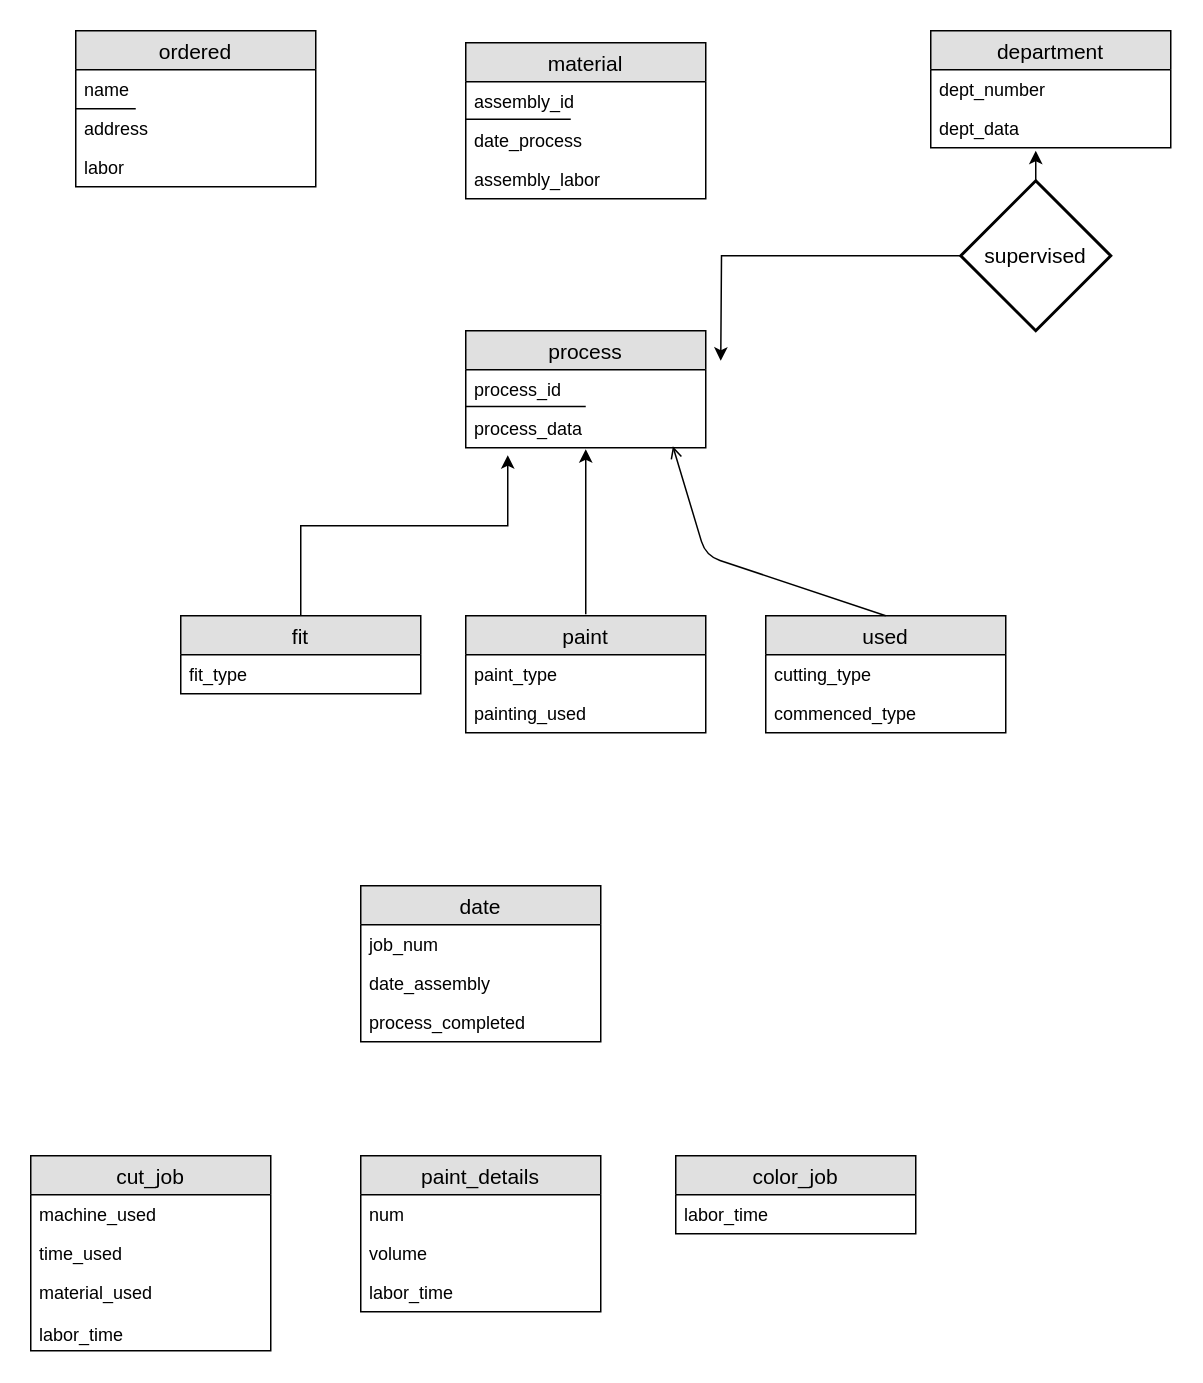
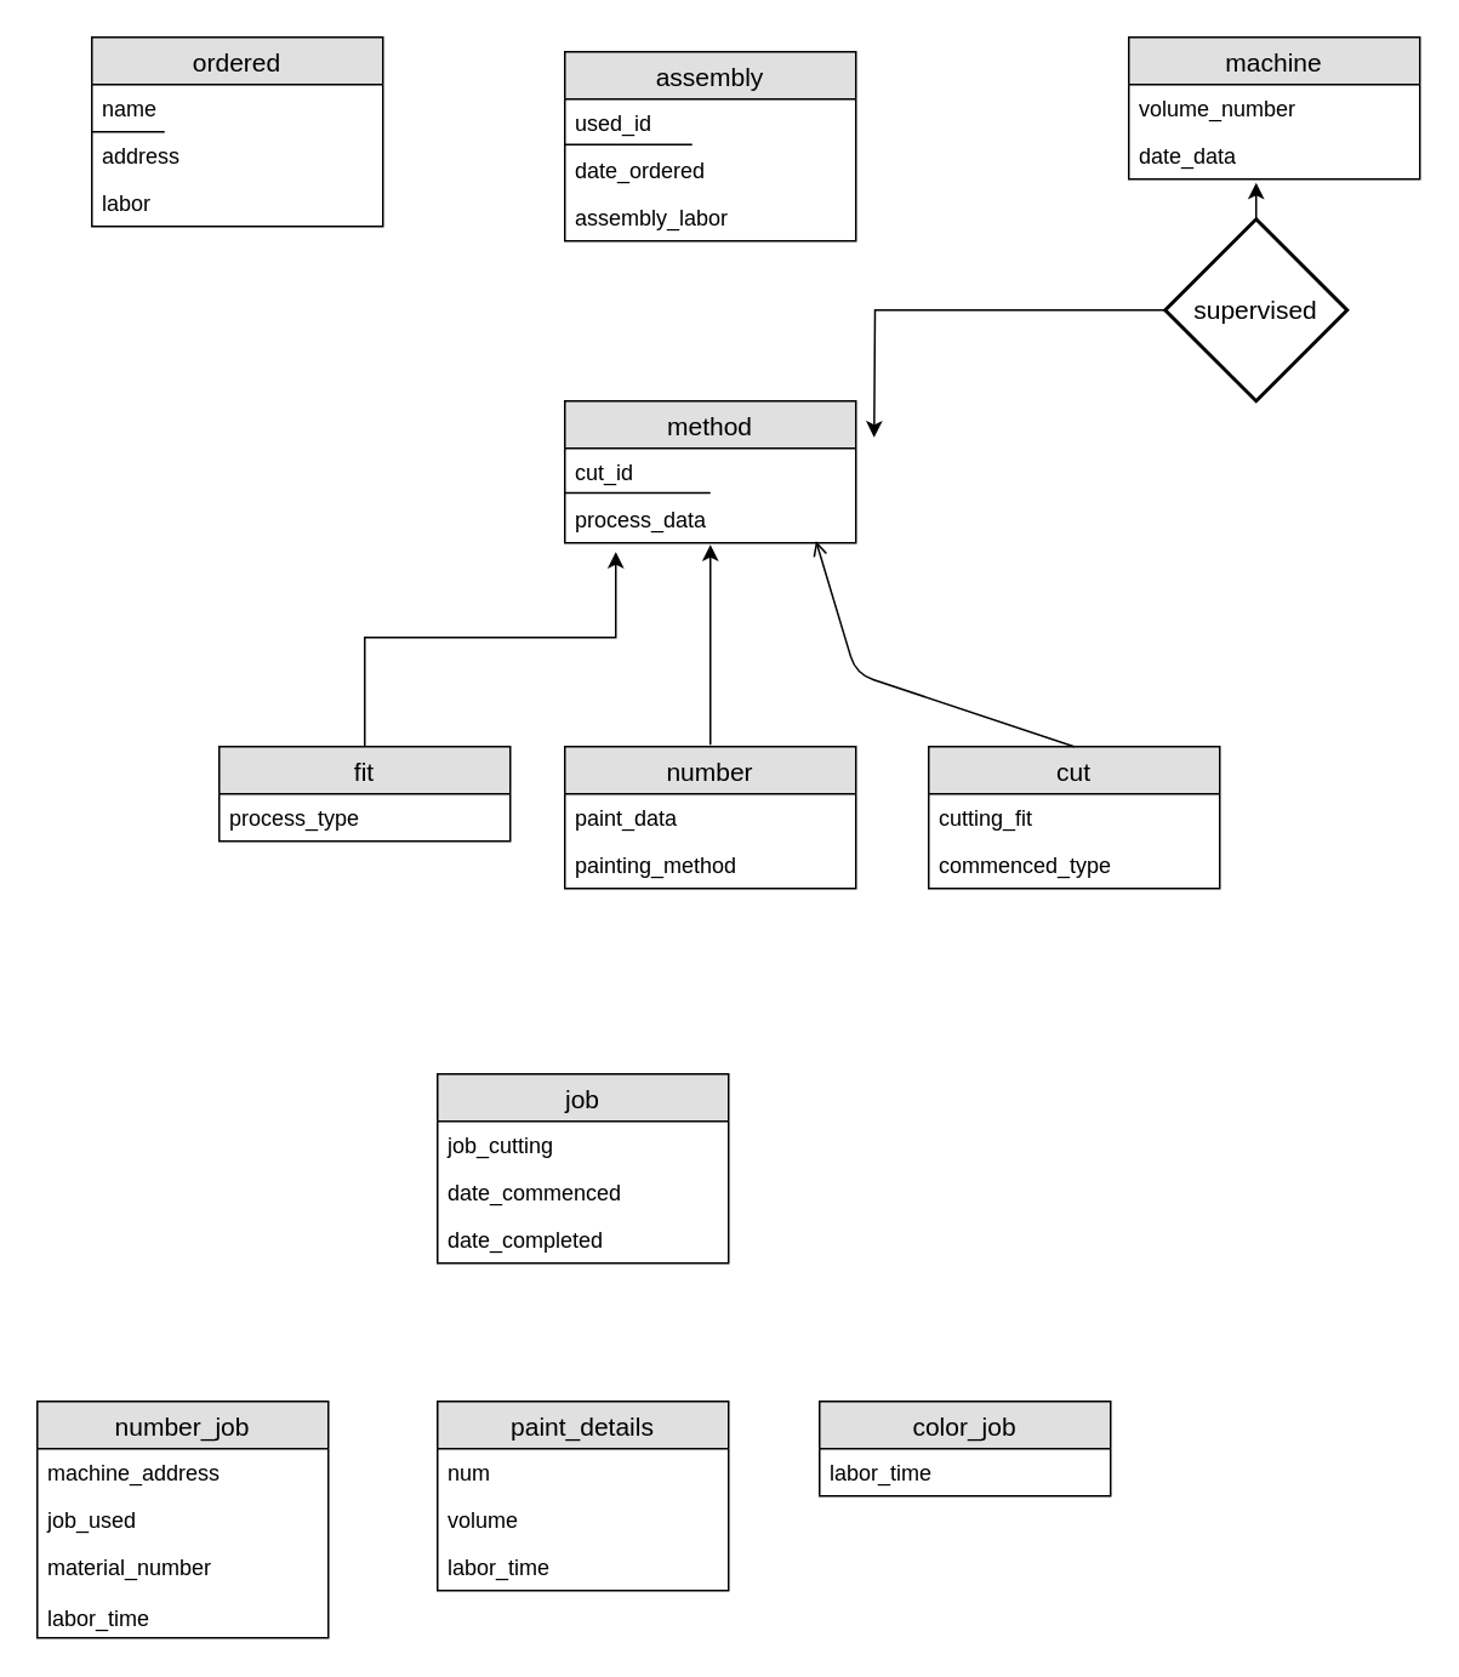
  <mxCell id="0" />
  <mxCell id="1" parent="0" />
  <mxCell id="2" value="ordered" style="swimlane;fontStyle=0;childLayout=stackLayout;horizontal=1;startSize=26;fillColor=#e0e0e0;horizontalStack=0;resizeParent=1;resizeParentMax=0;resizeLast=0;collapsible=1;marginBottom=0;swimlaneFillColor=#ffffff;align=center;fontSize=14;" vertex="1" parent="1"><mxGeometry x="50" y="20" width="160" height="104" as="geometry" /></mxCell>
  <mxCell id="3" value="name" style="text;strokeColor=none;fillColor=none;spacingLeft=4;spacingRight=4;overflow=hidden;rotatable=0;points=[[0,0.5],[1,0.5]];portConstraint=eastwest;fontSize=12;" vertex="1" parent="2"><mxGeometry y="26" width="160" height="26" as="geometry" /></mxCell>
  <mxCell id="4" value="" style="endArrow=none;html=1;" edge="1" parent="2"><mxGeometry width="50" height="50" relative="1" as="geometry"><mxPoint y="52" as="sourcePoint" /><mxPoint x="40" y="52" as="targetPoint" /></mxGeometry></mxCell>
  <mxCell id="5" value="address" style="text;strokeColor=none;fillColor=none;spacingLeft=4;spacingRight=4;overflow=hidden;rotatable=0;points=[[0,0.5],[1,0.5]];portConstraint=eastwest;fontSize=12;" vertex="1" parent="2"><mxGeometry y="52" width="160" height="26" as="geometry" /></mxCell>
  <mxCell id="6" value="labor" style="text;strokeColor=none;fillColor=none;spacingLeft=4;spacingRight=4;overflow=hidden;rotatable=0;points=[[0,0.5],[1,0.5]];portConstraint=eastwest;fontSize=12;" vertex="1" parent="2"><mxGeometry y="78" width="160" height="26" as="geometry" /></mxCell>
- <mxCell id="7" value="material" style="swimlane;fontStyle=0;childLayout=stackLayout;horizontal=1;startSize=26;fillColor=#e0e0e0;horizontalStack=0;resizeParent=1;resizeParentMax=0;resizeLast=0;collapsible=1;marginBottom=0;swimlaneFillColor=#ffffff;align=center;fontSize=14;" vertex="1" parent="1"><mxGeometry x="310" y="28" width="160" height="104" as="geometry" /></mxCell>
- <mxCell id="8" value="assembly_id" style="text;strokeColor=none;fillColor=none;spacingLeft=4;spacingRight=4;overflow=hidden;rotatable=0;points=[[0,0.5],[1,0.5]];portConstraint=eastwest;fontSize=12;" vertex="1" parent="7"><mxGeometry y="26" width="160" height="26" as="geometry" /></mxCell>
+ <mxCell id="7" value="assembly" style="swimlane;fontStyle=0;childLayout=stackLayout;horizontal=1;startSize=26;fillColor=#e0e0e0;horizontalStack=0;resizeParent=1;resizeParentMax=0;resizeLast=0;collapsible=1;marginBottom=0;swimlaneFillColor=#ffffff;align=center;fontSize=14;" vertex="1" parent="1"><mxGeometry x="310" y="28" width="160" height="104" as="geometry" /></mxCell>
+ <mxCell id="8" value="used_id" style="text;strokeColor=none;fillColor=none;spacingLeft=4;spacingRight=4;overflow=hidden;rotatable=0;points=[[0,0.5],[1,0.5]];portConstraint=eastwest;fontSize=12;" vertex="1" parent="7"><mxGeometry y="26" width="160" height="26" as="geometry" /></mxCell>
  <mxCell id="9" value="" style="endArrow=none;html=1;" edge="1" parent="7"><mxGeometry width="50" height="50" relative="1" as="geometry"><mxPoint y="51" as="sourcePoint" /><mxPoint x="70" y="51" as="targetPoint" /></mxGeometry></mxCell>
- <mxCell id="10" value="date_process" style="text;strokeColor=none;fillColor=none;spacingLeft=4;spacingRight=4;overflow=hidden;rotatable=0;points=[[0,0.5],[1,0.5]];portConstraint=eastwest;fontSize=12;" vertex="1" parent="7"><mxGeometry y="52" width="160" height="26" as="geometry" /></mxCell>
+ <mxCell id="10" value="date_ordered" style="text;strokeColor=none;fillColor=none;spacingLeft=4;spacingRight=4;overflow=hidden;rotatable=0;points=[[0,0.5],[1,0.5]];portConstraint=eastwest;fontSize=12;" vertex="1" parent="7"><mxGeometry y="52" width="160" height="26" as="geometry" /></mxCell>
  <mxCell id="11" value="assembly_labor" style="text;strokeColor=none;fillColor=none;spacingLeft=4;spacingRight=4;overflow=hidden;rotatable=0;points=[[0,0.5],[1,0.5]];portConstraint=eastwest;fontSize=12;" vertex="1" parent="7"><mxGeometry y="78" width="160" height="26" as="geometry" /></mxCell>
- <mxCell id="12" value="process" style="swimlane;fontStyle=0;childLayout=stackLayout;horizontal=1;startSize=26;fillColor=#e0e0e0;horizontalStack=0;resizeParent=1;resizeParentMax=0;resizeLast=0;collapsible=1;marginBottom=0;swimlaneFillColor=#ffffff;align=center;fontSize=14;" vertex="1" parent="1"><mxGeometry x="310" y="220" width="160" height="78" as="geometry" /></mxCell>
- <mxCell id="13" value="process_id" style="text;strokeColor=none;fillColor=none;spacingLeft=4;spacingRight=4;overflow=hidden;rotatable=0;points=[[0,0.5],[1,0.5]];portConstraint=eastwest;fontSize=12;" vertex="1" parent="12"><mxGeometry y="26" width="160" height="26" as="geometry" /></mxCell>
+ <mxCell id="12" value="method" style="swimlane;fontStyle=0;childLayout=stackLayout;horizontal=1;startSize=26;fillColor=#e0e0e0;horizontalStack=0;resizeParent=1;resizeParentMax=0;resizeLast=0;collapsible=1;marginBottom=0;swimlaneFillColor=#ffffff;align=center;fontSize=14;" vertex="1" parent="1"><mxGeometry x="310" y="220" width="160" height="78" as="geometry" /></mxCell>
+ <mxCell id="13" value="cut_id" style="text;strokeColor=none;fillColor=none;spacingLeft=4;spacingRight=4;overflow=hidden;rotatable=0;points=[[0,0.5],[1,0.5]];portConstraint=eastwest;fontSize=12;" vertex="1" parent="12"><mxGeometry y="26" width="160" height="26" as="geometry" /></mxCell>
  <mxCell id="14" value="" style="endArrow=none;html=1;" edge="1" parent="12"><mxGeometry width="50" height="50" relative="1" as="geometry"><mxPoint y="50.5" as="sourcePoint" /><mxPoint x="80" y="50.5" as="targetPoint" /></mxGeometry></mxCell>
  <mxCell id="15" value="process_data&#10;" style="text;strokeColor=none;fillColor=none;spacingLeft=4;spacingRight=4;overflow=hidden;rotatable=0;points=[[0,0.5],[1,0.5]];portConstraint=eastwest;fontSize=12;" vertex="1" parent="12"><mxGeometry y="52" width="160" height="26" as="geometry" /></mxCell>
- <mxCell id="16" value="department" style="swimlane;fontStyle=0;childLayout=stackLayout;horizontal=1;startSize=26;fillColor=#e0e0e0;horizontalStack=0;resizeParent=1;resizeParentMax=0;resizeLast=0;collapsible=1;marginBottom=0;swimlaneFillColor=#ffffff;align=center;fontSize=14;" vertex="1" parent="1"><mxGeometry x="620" y="20" width="160" height="78" as="geometry" /></mxCell>
- <mxCell id="17" value="dept_number" style="text;strokeColor=none;fillColor=none;spacingLeft=4;spacingRight=4;overflow=hidden;rotatable=0;points=[[0,0.5],[1,0.5]];portConstraint=eastwest;fontSize=12;" vertex="1" parent="16"><mxGeometry y="26" width="160" height="26" as="geometry" /></mxCell>
- <mxCell id="18" value="dept_data" style="text;strokeColor=none;fillColor=none;spacingLeft=4;spacingRight=4;overflow=hidden;rotatable=0;points=[[0,0.5],[1,0.5]];portConstraint=eastwest;fontSize=12;" vertex="1" parent="16"><mxGeometry y="52" width="160" height="26" as="geometry" /></mxCell>
+ <mxCell id="16" value="machine" style="swimlane;fontStyle=0;childLayout=stackLayout;horizontal=1;startSize=26;fillColor=#e0e0e0;horizontalStack=0;resizeParent=1;resizeParentMax=0;resizeLast=0;collapsible=1;marginBottom=0;swimlaneFillColor=#ffffff;align=center;fontSize=14;" vertex="1" parent="1"><mxGeometry x="620" y="20" width="160" height="78" as="geometry" /></mxCell>
+ <mxCell id="17" value="volume_number" style="text;strokeColor=none;fillColor=none;spacingLeft=4;spacingRight=4;overflow=hidden;rotatable=0;points=[[0,0.5],[1,0.5]];portConstraint=eastwest;fontSize=12;" vertex="1" parent="16"><mxGeometry y="26" width="160" height="26" as="geometry" /></mxCell>
+ <mxCell id="18" value="date_data" style="text;strokeColor=none;fillColor=none;spacingLeft=4;spacingRight=4;overflow=hidden;rotatable=0;points=[[0,0.5],[1,0.5]];portConstraint=eastwest;fontSize=12;" vertex="1" parent="16"><mxGeometry y="52" width="160" height="26" as="geometry" /></mxCell>
  <mxCell id="19" value="" style="edgeStyle=orthogonalEdgeStyle;rounded=0;orthogonalLoop=1;jettySize=auto;html=1;" edge="1" parent="1" source="20"><mxGeometry relative="1" as="geometry"><mxPoint x="338" y="303" as="targetPoint" /><Array as="points"><mxPoint x="200" y="350" /><mxPoint x="338" y="350" /></Array></mxGeometry></mxCell>
  <mxCell id="20" value="fit" style="swimlane;fontStyle=0;childLayout=stackLayout;horizontal=1;startSize=26;fillColor=#e0e0e0;horizontalStack=0;resizeParent=1;resizeParentMax=0;resizeLast=0;collapsible=1;marginBottom=0;swimlaneFillColor=#ffffff;align=center;fontSize=14;" vertex="1" parent="1"><mxGeometry x="120" y="410" width="160" height="52" as="geometry" /></mxCell>
- <mxCell id="21" value="fit_type" style="text;strokeColor=none;fillColor=none;spacingLeft=4;spacingRight=4;overflow=hidden;rotatable=0;points=[[0,0.5],[1,0.5]];portConstraint=eastwest;fontSize=12;" vertex="1" parent="20"><mxGeometry y="26" width="160" height="26" as="geometry" /></mxCell>
- <mxCell id="22" value="paint" style="swimlane;fontStyle=0;childLayout=stackLayout;horizontal=1;startSize=26;fillColor=#e0e0e0;horizontalStack=0;resizeParent=1;resizeParentMax=0;resizeLast=0;collapsible=1;marginBottom=0;swimlaneFillColor=#ffffff;align=center;fontSize=14;" vertex="1" parent="1"><mxGeometry x="310" y="410" width="160" height="78" as="geometry" /></mxCell>
- <mxCell id="23" value="paint_type" style="text;strokeColor=none;fillColor=none;spacingLeft=4;spacingRight=4;overflow=hidden;rotatable=0;points=[[0,0.5],[1,0.5]];portConstraint=eastwest;fontSize=12;" vertex="1" parent="22"><mxGeometry y="26" width="160" height="26" as="geometry" /></mxCell>
- <mxCell id="24" value="painting_used" style="text;strokeColor=none;fillColor=none;spacingLeft=4;spacingRight=4;overflow=hidden;rotatable=0;points=[[0,0.5],[1,0.5]];portConstraint=eastwest;fontSize=12;" vertex="1" parent="22"><mxGeometry y="52" width="160" height="26" as="geometry" /></mxCell>
- <mxCell id="25" value="used" style="swimlane;fontStyle=0;childLayout=stackLayout;horizontal=1;startSize=26;fillColor=#e0e0e0;horizontalStack=0;resizeParent=1;resizeParentMax=0;resizeLast=0;collapsible=1;marginBottom=0;swimlaneFillColor=#ffffff;align=center;fontSize=14;" vertex="1" parent="1"><mxGeometry x="510" y="410" width="160" height="78" as="geometry" /></mxCell>
- <mxCell id="26" value="cutting_type" style="text;strokeColor=none;fillColor=none;spacingLeft=4;spacingRight=4;overflow=hidden;rotatable=0;points=[[0,0.5],[1,0.5]];portConstraint=eastwest;fontSize=12;" vertex="1" parent="25"><mxGeometry y="26" width="160" height="26" as="geometry" /></mxCell>
+ <mxCell id="21" value="process_type" style="text;strokeColor=none;fillColor=none;spacingLeft=4;spacingRight=4;overflow=hidden;rotatable=0;points=[[0,0.5],[1,0.5]];portConstraint=eastwest;fontSize=12;" vertex="1" parent="20"><mxGeometry y="26" width="160" height="26" as="geometry" /></mxCell>
+ <mxCell id="22" value="number" style="swimlane;fontStyle=0;childLayout=stackLayout;horizontal=1;startSize=26;fillColor=#e0e0e0;horizontalStack=0;resizeParent=1;resizeParentMax=0;resizeLast=0;collapsible=1;marginBottom=0;swimlaneFillColor=#ffffff;align=center;fontSize=14;" vertex="1" parent="1"><mxGeometry x="310" y="410" width="160" height="78" as="geometry" /></mxCell>
+ <mxCell id="23" value="paint_data" style="text;strokeColor=none;fillColor=none;spacingLeft=4;spacingRight=4;overflow=hidden;rotatable=0;points=[[0,0.5],[1,0.5]];portConstraint=eastwest;fontSize=12;" vertex="1" parent="22"><mxGeometry y="26" width="160" height="26" as="geometry" /></mxCell>
+ <mxCell id="24" value="painting_method" style="text;strokeColor=none;fillColor=none;spacingLeft=4;spacingRight=4;overflow=hidden;rotatable=0;points=[[0,0.5],[1,0.5]];portConstraint=eastwest;fontSize=12;" vertex="1" parent="22"><mxGeometry y="52" width="160" height="26" as="geometry" /></mxCell>
+ <mxCell id="25" value="cut" style="swimlane;fontStyle=0;childLayout=stackLayout;horizontal=1;startSize=26;fillColor=#e0e0e0;horizontalStack=0;resizeParent=1;resizeParentMax=0;resizeLast=0;collapsible=1;marginBottom=0;swimlaneFillColor=#ffffff;align=center;fontSize=14;" vertex="1" parent="1"><mxGeometry x="510" y="410" width="160" height="78" as="geometry" /></mxCell>
+ <mxCell id="26" value="cutting_fit" style="text;strokeColor=none;fillColor=none;spacingLeft=4;spacingRight=4;overflow=hidden;rotatable=0;points=[[0,0.5],[1,0.5]];portConstraint=eastwest;fontSize=12;" vertex="1" parent="25"><mxGeometry y="26" width="160" height="26" as="geometry" /></mxCell>
  <mxCell id="27" value="commenced_type" style="text;strokeColor=none;fillColor=none;spacingLeft=4;spacingRight=4;overflow=hidden;rotatable=0;points=[[0,0.5],[1,0.5]];portConstraint=eastwest;fontSize=12;" vertex="1" parent="25"><mxGeometry y="52" width="160" height="26" as="geometry" /></mxCell>
  <mxCell id="28" value="" style="endArrow=classic;html=1;" edge="1" parent="1"><mxGeometry width="50" height="50" relative="1" as="geometry"><mxPoint x="390" y="409" as="sourcePoint" /><mxPoint x="390" y="299" as="targetPoint" /></mxGeometry></mxCell>
  <mxCell id="29" value="" style="endArrow=open;html=1;exitX=0.5;exitY=0;exitDx=0;exitDy=0;entryX=0.863;entryY=0.962;entryDx=0;entryDy=0;entryPerimeter=0;" edge="1" parent="1" source="25" target="15"><mxGeometry width="50" height="50" relative="1" as="geometry"><mxPoint x="610" y="360" as="sourcePoint" /><mxPoint x="660" y="310" as="targetPoint" /><Array as="points"><mxPoint x="470" y="370" /></Array></mxGeometry></mxCell>
- <mxCell id="30" value="date" style="swimlane;fontStyle=0;childLayout=stackLayout;horizontal=1;startSize=26;fillColor=#e0e0e0;horizontalStack=0;resizeParent=1;resizeParentMax=0;resizeLast=0;collapsible=1;marginBottom=0;swimlaneFillColor=#ffffff;align=center;fontSize=14;" vertex="1" parent="1"><mxGeometry x="240" y="590" width="160" height="104" as="geometry" /></mxCell>
- <mxCell id="31" value="job_num" style="text;strokeColor=none;fillColor=none;spacingLeft=4;spacingRight=4;overflow=hidden;rotatable=0;points=[[0,0.5],[1,0.5]];portConstraint=eastwest;fontSize=12;" vertex="1" parent="30"><mxGeometry y="26" width="160" height="26" as="geometry" /></mxCell>
- <mxCell id="32" value="date_assembly" style="text;strokeColor=none;fillColor=none;spacingLeft=4;spacingRight=4;overflow=hidden;rotatable=0;points=[[0,0.5],[1,0.5]];portConstraint=eastwest;fontSize=12;" vertex="1" parent="30"><mxGeometry y="52" width="160" height="26" as="geometry" /></mxCell>
- <mxCell id="33" value="process_completed" style="text;strokeColor=none;fillColor=none;spacingLeft=4;spacingRight=4;overflow=hidden;rotatable=0;points=[[0,0.5],[1,0.5]];portConstraint=eastwest;fontSize=12;" vertex="1" parent="30"><mxGeometry y="78" width="160" height="26" as="geometry" /></mxCell>
- <mxCell id="34" value="cut_job" style="swimlane;fontStyle=0;childLayout=stackLayout;horizontal=1;startSize=26;fillColor=#e0e0e0;horizontalStack=0;resizeParent=1;resizeParentMax=0;resizeLast=0;collapsible=1;marginBottom=0;swimlaneFillColor=#ffffff;align=center;fontSize=14;" vertex="1" parent="1"><mxGeometry x="20" y="770" width="160" height="130" as="geometry" /></mxCell>
- <mxCell id="35" value="machine_used" style="text;strokeColor=none;fillColor=none;spacingLeft=4;spacingRight=4;overflow=hidden;rotatable=0;points=[[0,0.5],[1,0.5]];portConstraint=eastwest;fontSize=12;" vertex="1" parent="34"><mxGeometry y="26" width="160" height="26" as="geometry" /></mxCell>
- <mxCell id="36" value="time_used" style="text;strokeColor=none;fillColor=none;spacingLeft=4;spacingRight=4;overflow=hidden;rotatable=0;points=[[0,0.5],[1,0.5]];portConstraint=eastwest;fontSize=12;" vertex="1" parent="34"><mxGeometry y="52" width="160" height="26" as="geometry" /></mxCell>
- <mxCell id="37" value="material_used&#10;&#10;labor_time" style="text;strokeColor=none;fillColor=none;spacingLeft=4;spacingRight=4;overflow=hidden;rotatable=0;points=[[0,0.5],[1,0.5]];portConstraint=eastwest;fontSize=12;" vertex="1" parent="34"><mxGeometry y="78" width="160" height="52" as="geometry" /></mxCell>
+ <mxCell id="30" value="job" style="swimlane;fontStyle=0;childLayout=stackLayout;horizontal=1;startSize=26;fillColor=#e0e0e0;horizontalStack=0;resizeParent=1;resizeParentMax=0;resizeLast=0;collapsible=1;marginBottom=0;swimlaneFillColor=#ffffff;align=center;fontSize=14;" vertex="1" parent="1"><mxGeometry x="240" y="590" width="160" height="104" as="geometry" /></mxCell>
+ <mxCell id="31" value="job_cutting" style="text;strokeColor=none;fillColor=none;spacingLeft=4;spacingRight=4;overflow=hidden;rotatable=0;points=[[0,0.5],[1,0.5]];portConstraint=eastwest;fontSize=12;" vertex="1" parent="30"><mxGeometry y="26" width="160" height="26" as="geometry" /></mxCell>
+ <mxCell id="32" value="date_commenced" style="text;strokeColor=none;fillColor=none;spacingLeft=4;spacingRight=4;overflow=hidden;rotatable=0;points=[[0,0.5],[1,0.5]];portConstraint=eastwest;fontSize=12;" vertex="1" parent="30"><mxGeometry y="52" width="160" height="26" as="geometry" /></mxCell>
+ <mxCell id="33" value="date_completed" style="text;strokeColor=none;fillColor=none;spacingLeft=4;spacingRight=4;overflow=hidden;rotatable=0;points=[[0,0.5],[1,0.5]];portConstraint=eastwest;fontSize=12;" vertex="1" parent="30"><mxGeometry y="78" width="160" height="26" as="geometry" /></mxCell>
+ <mxCell id="34" value="number_job" style="swimlane;fontStyle=0;childLayout=stackLayout;horizontal=1;startSize=26;fillColor=#e0e0e0;horizontalStack=0;resizeParent=1;resizeParentMax=0;resizeLast=0;collapsible=1;marginBottom=0;swimlaneFillColor=#ffffff;align=center;fontSize=14;" vertex="1" parent="1"><mxGeometry x="20" y="770" width="160" height="130" as="geometry" /></mxCell>
+ <mxCell id="35" value="machine_address" style="text;strokeColor=none;fillColor=none;spacingLeft=4;spacingRight=4;overflow=hidden;rotatable=0;points=[[0,0.5],[1,0.5]];portConstraint=eastwest;fontSize=12;" vertex="1" parent="34"><mxGeometry y="26" width="160" height="26" as="geometry" /></mxCell>
+ <mxCell id="36" value="job_used" style="text;strokeColor=none;fillColor=none;spacingLeft=4;spacingRight=4;overflow=hidden;rotatable=0;points=[[0,0.5],[1,0.5]];portConstraint=eastwest;fontSize=12;" vertex="1" parent="34"><mxGeometry y="52" width="160" height="26" as="geometry" /></mxCell>
+ <mxCell id="37" value="material_number&#10;&#10;labor_time" style="text;strokeColor=none;fillColor=none;spacingLeft=4;spacingRight=4;overflow=hidden;rotatable=0;points=[[0,0.5],[1,0.5]];portConstraint=eastwest;fontSize=12;" vertex="1" parent="34"><mxGeometry y="78" width="160" height="52" as="geometry" /></mxCell>
  <mxCell id="38" value="paint_details" style="swimlane;fontStyle=0;childLayout=stackLayout;horizontal=1;startSize=26;fillColor=#e0e0e0;horizontalStack=0;resizeParent=1;resizeParentMax=0;resizeLast=0;collapsible=1;marginBottom=0;swimlaneFillColor=#ffffff;align=center;fontSize=14;" vertex="1" parent="1"><mxGeometry x="240" y="770" width="160" height="104" as="geometry" /></mxCell>
  <mxCell id="39" value="num" style="text;strokeColor=none;fillColor=none;spacingLeft=4;spacingRight=4;overflow=hidden;rotatable=0;points=[[0,0.5],[1,0.5]];portConstraint=eastwest;fontSize=12;" vertex="1" parent="38"><mxGeometry y="26" width="160" height="26" as="geometry" /></mxCell>
  <mxCell id="40" value="volume" style="text;strokeColor=none;fillColor=none;spacingLeft=4;spacingRight=4;overflow=hidden;rotatable=0;points=[[0,0.5],[1,0.5]];portConstraint=eastwest;fontSize=12;" vertex="1" parent="38"><mxGeometry y="52" width="160" height="26" as="geometry" /></mxCell>
  <mxCell id="41" value="labor_time" style="text;strokeColor=none;fillColor=none;spacingLeft=4;spacingRight=4;overflow=hidden;rotatable=0;points=[[0,0.5],[1,0.5]];portConstraint=eastwest;fontSize=12;" vertex="1" parent="38"><mxGeometry y="78" width="160" height="26" as="geometry" /></mxCell>
  <mxCell id="42" value="color_job" style="swimlane;fontStyle=0;childLayout=stackLayout;horizontal=1;startSize=26;fillColor=#e0e0e0;horizontalStack=0;resizeParent=1;resizeParentMax=0;resizeLast=0;collapsible=1;marginBottom=0;swimlaneFillColor=#ffffff;align=center;fontSize=14;" vertex="1" parent="1"><mxGeometry x="450" y="770" width="160" height="52" as="geometry" /></mxCell>
  <mxCell id="43" value="labor_time" style="text;strokeColor=none;fillColor=none;spacingLeft=4;spacingRight=4;overflow=hidden;rotatable=0;points=[[0,0.5],[1,0.5]];portConstraint=eastwest;fontSize=12;" vertex="1" parent="42"><mxGeometry y="26" width="160" height="26" as="geometry" /></mxCell>
  <mxCell id="44" value="" style="edgeStyle=orthogonalEdgeStyle;rounded=0;orthogonalLoop=1;jettySize=auto;html=1;" edge="1" parent="1" source="46"><mxGeometry relative="1" as="geometry"><mxPoint x="480" y="240" as="targetPoint" /></mxGeometry></mxCell>
  <mxCell id="45" value="" style="edgeStyle=orthogonalEdgeStyle;rounded=0;orthogonalLoop=1;jettySize=auto;html=1;" edge="1" parent="1" source="46"><mxGeometry relative="1" as="geometry"><mxPoint x="690" y="100" as="targetPoint" /></mxGeometry></mxCell>
  <mxCell id="46" value="supervised" style="shape=rhombus;strokeWidth=2;fontSize=17;perimeter=rhombusPerimeter;whiteSpace=wrap;html=1;align=center;fontSize=14;" vertex="1" parent="1"><mxGeometry x="640" y="120" width="100" height="100" as="geometry" /></mxCell>
